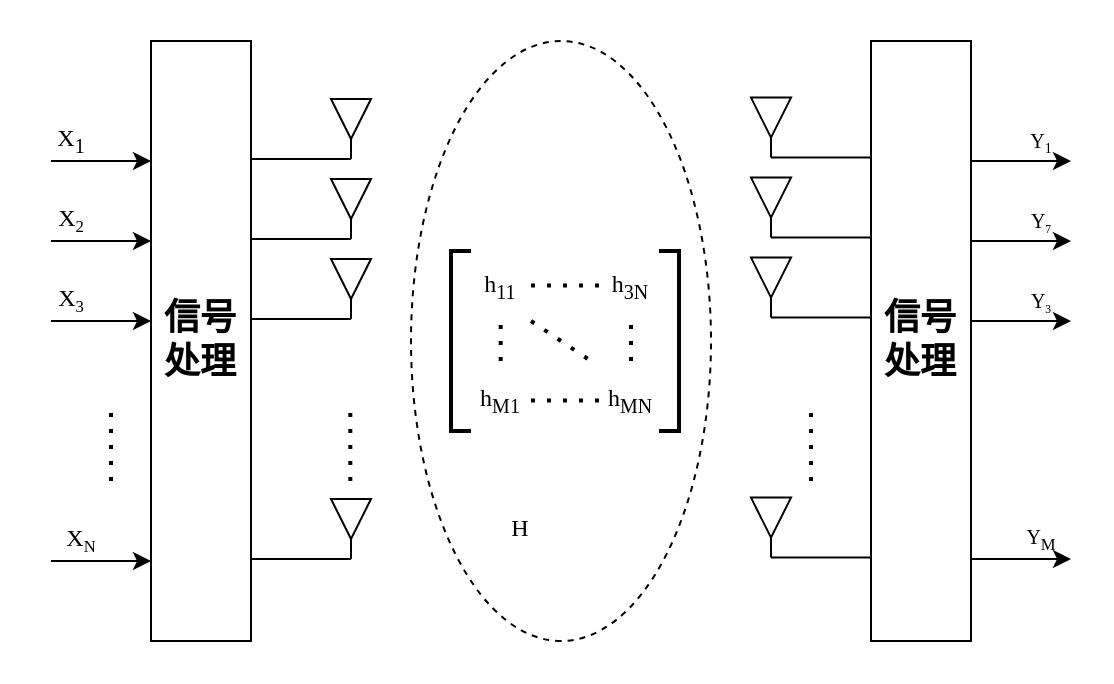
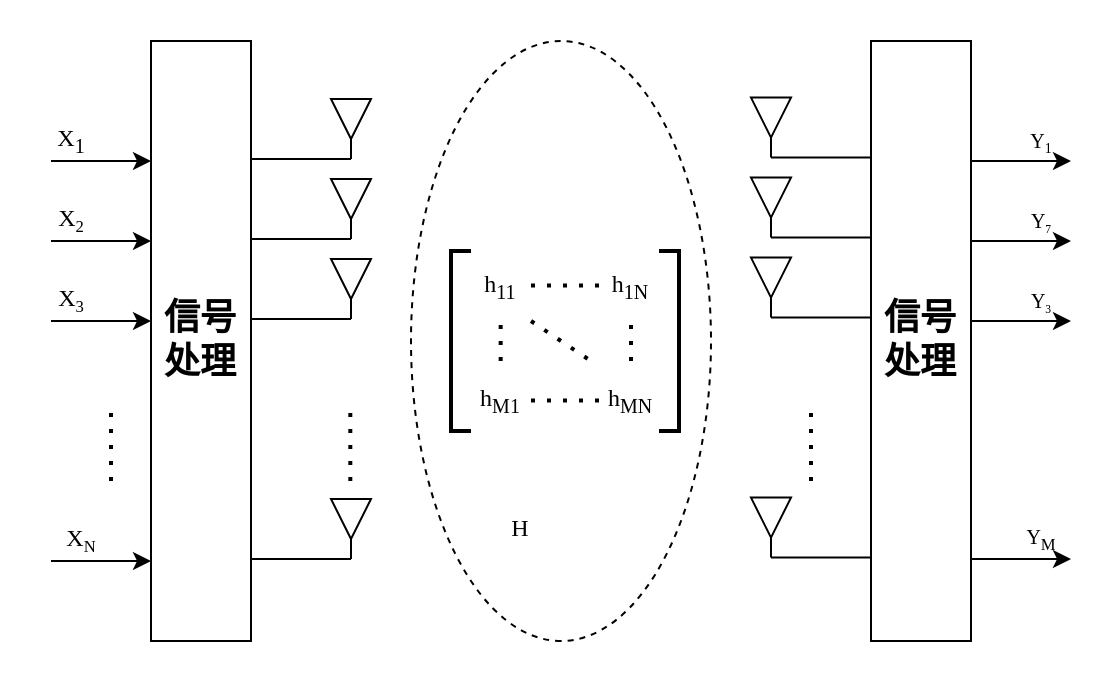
  <mxCell id="0" />
  <mxCell id="1" parent="0" />
  <mxCell id="2" value="&lt;h2&gt;&lt;font style=&quot;vertical-align: inherit&quot;&gt;&lt;font style=&quot;vertical-align: inherit&quot;&gt;&lt;font style=&quot;vertical-align: inherit&quot;&gt;&lt;font style=&quot;vertical-align: inherit&quot; face=&quot;Times New Roman&quot;&gt;信号处理&lt;/font&gt;&lt;/font&gt;&lt;/font&gt;&lt;/font&gt;&lt;/h2&gt;" style="whiteSpace=wrap;html=1;" vertex="1" parent="1"><mxGeometry x="75" y="20" width="50" height="300" as="geometry" /></mxCell>
  <mxCell id="3" value="&lt;h2&gt;&lt;font style=&quot;vertical-align: inherit&quot;&gt;&lt;font style=&quot;vertical-align: inherit&quot;&gt;&lt;font style=&quot;vertical-align: inherit&quot;&gt;&lt;font style=&quot;vertical-align: inherit&quot; face=&quot;Times New Roman&quot;&gt;信号处理&lt;/font&gt;&lt;/font&gt;&lt;/font&gt;&lt;/font&gt;&lt;/h2&gt;" style="whiteSpace=wrap;html=1;" vertex="1" parent="1"><mxGeometry x="435" y="20" width="50" height="300" as="geometry" /></mxCell>
  <mxCell id="4" value="" style="endArrow=classic;html=1;rounded=0;fontFamily=Times New Roman;" edge="1" parent="1"><mxGeometry width="50" height="50" relative="1" as="geometry"><mxPoint x="25" y="80" as="sourcePoint" /><mxPoint x="75" y="80" as="targetPoint" /></mxGeometry></mxCell>
  <mxCell id="5" value="" style="endArrow=classic;html=1;rounded=0;fontFamily=Times New Roman;" edge="1" parent="1"><mxGeometry width="50" height="50" relative="1" as="geometry"><mxPoint x="25" y="120" as="sourcePoint" /><mxPoint x="75" y="120" as="targetPoint" /></mxGeometry></mxCell>
  <mxCell id="6" value="" style="endArrow=classic;html=1;rounded=0;fontFamily=Times New Roman;" edge="1" parent="1"><mxGeometry width="50" height="50" relative="1" as="geometry"><mxPoint x="25" y="160" as="sourcePoint" /><mxPoint x="75" y="160" as="targetPoint" /></mxGeometry></mxCell>
  <mxCell id="7" value="" style="endArrow=classic;html=1;rounded=0;fontFamily=Times New Roman;" edge="1" parent="1"><mxGeometry width="50" height="50" relative="1" as="geometry"><mxPoint x="25" y="280" as="sourcePoint" /><mxPoint x="75" y="280" as="targetPoint" /></mxGeometry></mxCell>
  <mxCell id="8" value="" style="endArrow=none;dashed=1;html=1;dashPattern=1 3;strokeWidth=2;rounded=0;fontFamily=Times New Roman;" edge="1" parent="1"><mxGeometry width="50" height="50" relative="1" as="geometry"><mxPoint x="55" y="240" as="sourcePoint" /><mxPoint x="55" y="200" as="targetPoint" /></mxGeometry></mxCell>
  <mxCell id="9" value="X&lt;sub&gt;1&lt;/sub&gt;" style="text;html=1;align=center;verticalAlign=middle;resizable=0;points=[];autosize=1;strokeColor=none;fillColor=none;fontFamily=Times New Roman;" vertex="1" parent="1"><mxGeometry x="20" y="60" width="30" height="20" as="geometry" /></mxCell>
  <mxCell id="10" value="X&lt;span style=&quot;font-size: 10px&quot;&gt;&lt;sub&gt;2&lt;/sub&gt;&lt;/span&gt;" style="text;html=1;align=center;verticalAlign=middle;resizable=0;points=[];autosize=1;strokeColor=none;fillColor=none;fontFamily=Times New Roman;" vertex="1" parent="1"><mxGeometry x="20" y="100" width="30" height="20" as="geometry" /></mxCell>
  <mxCell id="11" value="X&lt;span style=&quot;font-size: 10px&quot;&gt;&lt;sub&gt;3&lt;/sub&gt;&lt;/span&gt;" style="text;html=1;align=center;verticalAlign=middle;resizable=0;points=[];autosize=1;strokeColor=none;fillColor=none;fontFamily=Times New Roman;" vertex="1" parent="1"><mxGeometry x="20" y="140" width="30" height="20" as="geometry" /></mxCell>
  <mxCell id="12" value="X&lt;span style=&quot;font-size: 10px&quot;&gt;&lt;sub&gt;N&lt;/sub&gt;&lt;/span&gt;" style="text;html=1;align=center;verticalAlign=middle;resizable=0;points=[];autosize=1;strokeColor=none;fillColor=none;fontFamily=Times New Roman;" vertex="1" parent="1"><mxGeometry x="25" y="260" width="30" height="20" as="geometry" /></mxCell>
  <mxCell id="13" value="" style="endArrow=none;html=1;rounded=0;fontFamily=Times New Roman;" edge="1" parent="1"><mxGeometry width="50" height="50" relative="1" as="geometry"><mxPoint x="125" y="79" as="sourcePoint" /><mxPoint x="175" y="79" as="targetPoint" /></mxGeometry></mxCell>
  <mxCell id="14" value="" style="endArrow=none;html=1;rounded=0;fontFamily=Times New Roman;" edge="1" parent="1"><mxGeometry width="50" height="50" relative="1" as="geometry"><mxPoint x="175" y="79" as="sourcePoint" /><mxPoint x="175" y="69" as="targetPoint" /></mxGeometry></mxCell>
  <mxCell id="15" value="" style="triangle;whiteSpace=wrap;html=1;fontFamily=Times New Roman;direction=south;" vertex="1" parent="1"><mxGeometry x="165" y="49" width="20" height="20" as="geometry" /></mxCell>
  <mxCell id="16" value="" style="endArrow=none;html=1;rounded=0;fontFamily=Times New Roman;" edge="1" parent="1"><mxGeometry width="50" height="50" relative="1" as="geometry"><mxPoint x="125" y="119" as="sourcePoint" /><mxPoint x="175" y="119" as="targetPoint" /></mxGeometry></mxCell>
  <mxCell id="17" value="" style="endArrow=none;html=1;rounded=0;fontFamily=Times New Roman;" edge="1" parent="1"><mxGeometry width="50" height="50" relative="1" as="geometry"><mxPoint x="175" y="119" as="sourcePoint" /><mxPoint x="175" y="109" as="targetPoint" /></mxGeometry></mxCell>
  <mxCell id="18" value="" style="triangle;whiteSpace=wrap;html=1;fontFamily=Times New Roman;direction=south;" vertex="1" parent="1"><mxGeometry x="165" y="89" width="20" height="20" as="geometry" /></mxCell>
  <mxCell id="19" value="" style="endArrow=none;html=1;rounded=0;fontFamily=Times New Roman;" edge="1" parent="1"><mxGeometry width="50" height="50" relative="1" as="geometry"><mxPoint x="125" y="159" as="sourcePoint" /><mxPoint x="175" y="159" as="targetPoint" /></mxGeometry></mxCell>
  <mxCell id="20" value="" style="endArrow=none;html=1;rounded=0;fontFamily=Times New Roman;" edge="1" parent="1"><mxGeometry width="50" height="50" relative="1" as="geometry"><mxPoint x="175" y="159" as="sourcePoint" /><mxPoint x="175" y="149" as="targetPoint" /></mxGeometry></mxCell>
  <mxCell id="21" value="" style="triangle;whiteSpace=wrap;html=1;fontFamily=Times New Roman;direction=south;" vertex="1" parent="1"><mxGeometry x="165" y="129" width="20" height="20" as="geometry" /></mxCell>
  <mxCell id="22" value="" style="endArrow=none;html=1;rounded=0;fontFamily=Times New Roman;" edge="1" parent="1"><mxGeometry width="50" height="50" relative="1" as="geometry"><mxPoint x="125" y="279" as="sourcePoint" /><mxPoint x="175" y="279" as="targetPoint" /></mxGeometry></mxCell>
  <mxCell id="23" value="" style="endArrow=none;html=1;rounded=0;fontFamily=Times New Roman;" edge="1" parent="1"><mxGeometry width="50" height="50" relative="1" as="geometry"><mxPoint x="175" y="279" as="sourcePoint" /><mxPoint x="175" y="269" as="targetPoint" /></mxGeometry></mxCell>
  <mxCell id="24" value="" style="triangle;whiteSpace=wrap;html=1;fontFamily=Times New Roman;direction=south;" vertex="1" parent="1"><mxGeometry x="165" y="249" width="20" height="20" as="geometry" /></mxCell>
  <mxCell id="25" value="" style="endArrow=none;dashed=1;html=1;dashPattern=1 3;strokeWidth=2;rounded=0;fontFamily=Times New Roman;" edge="1" parent="1"><mxGeometry width="50" height="50" relative="1" as="geometry"><mxPoint x="174.66" y="240" as="sourcePoint" /><mxPoint x="174.66" y="200" as="targetPoint" /></mxGeometry></mxCell>
  <mxCell id="26" value="" style="ellipse;whiteSpace=wrap;html=1;align=center;dashed=1;fontFamily=Times New Roman;direction=south;" vertex="1" parent="1"><mxGeometry x="205" y="20" width="150" height="300" as="geometry" /></mxCell>
  <mxCell id="27" value="" style="strokeWidth=2;html=1;shape=mxgraph.flowchart.annotation_1;align=left;pointerEvents=1;fontFamily=Times New Roman;" vertex="1" parent="1"><mxGeometry x="225" y="125" width="10" height="90" as="geometry" /></mxCell>
  <mxCell id="28" value="" style="strokeWidth=2;html=1;shape=mxgraph.flowchart.annotation_1;align=left;pointerEvents=1;fontFamily=Times New Roman;direction=west;" vertex="1" parent="1"><mxGeometry x="329" y="125" width="10" height="90" as="geometry" /></mxCell>
  <mxCell id="29" value="h&lt;sub&gt;11&lt;/sub&gt;" style="text;html=1;strokeColor=none;fillColor=none;align=center;verticalAlign=middle;whiteSpace=wrap;rounded=0;fontFamily=Times New Roman;" vertex="1" parent="1"><mxGeometry x="235" y="135" width="30" height="15" as="geometry" /></mxCell>
  <mxCell id="30" value="" style="endArrow=none;dashed=1;html=1;dashPattern=1 3;strokeWidth=2;rounded=0;fontFamily=Times New Roman;" edge="1" parent="1"><mxGeometry width="50" height="50" relative="1" as="geometry"><mxPoint x="249.83" y="180" as="sourcePoint" /><mxPoint x="249.83" y="160" as="targetPoint" /></mxGeometry></mxCell>
  <mxCell id="31" value="h&lt;sub&gt;M1&lt;/sub&gt;" style="text;html=1;strokeColor=none;fillColor=none;align=center;verticalAlign=middle;whiteSpace=wrap;rounded=0;fontFamily=Times New Roman;" vertex="1" parent="1"><mxGeometry x="220" y="185" width="60" height="30" as="geometry" /></mxCell>
  <mxCell id="32" value="" style="endArrow=none;dashed=1;html=1;dashPattern=1 3;strokeWidth=2;rounded=0;fontFamily=Times New Roman;" edge="1" parent="1"><mxGeometry width="50" height="50" relative="1" as="geometry"><mxPoint x="265" y="142.26" as="sourcePoint" /><mxPoint x="305" y="142.26" as="targetPoint" /></mxGeometry></mxCell>
  <mxCell id="33" value="" style="endArrow=none;dashed=1;html=1;dashPattern=1 3;strokeWidth=2;rounded=0;fontFamily=Times New Roman;" edge="1" parent="1"><mxGeometry width="50" height="50" relative="1" as="geometry"><mxPoint x="265" y="160" as="sourcePoint" /><mxPoint x="295" y="180" as="targetPoint" /></mxGeometry></mxCell>
  <mxCell id="34" value="" style="endArrow=none;dashed=1;html=1;dashPattern=1 3;strokeWidth=2;rounded=0;fontFamily=Times New Roman;" edge="1" parent="1"><mxGeometry width="50" height="50" relative="1" as="geometry"><mxPoint x="265" y="199.76" as="sourcePoint" /><mxPoint x="305" y="199.76" as="targetPoint" /></mxGeometry></mxCell>
  <mxCell id="35" value="" style="endArrow=none;dashed=1;html=1;dashPattern=1 3;strokeWidth=2;rounded=0;fontFamily=Times New Roman;" edge="1" parent="1"><mxGeometry width="50" height="50" relative="1" as="geometry"><mxPoint x="315" y="180" as="sourcePoint" /><mxPoint x="315" y="160" as="targetPoint" /></mxGeometry></mxCell>
- <mxCell id="36" value="h&lt;sub&gt;3N&lt;/sub&gt;" style="text;html=1;strokeColor=none;fillColor=none;align=center;verticalAlign=middle;whiteSpace=wrap;rounded=0;fontFamily=Times New Roman;" vertex="1" parent="1"><mxGeometry x="285" y="127.5" width="60" height="30" as="geometry" /></mxCell>
+ <mxCell id="36" value="h&lt;sub&gt;1N&lt;/sub&gt;" style="text;html=1;strokeColor=none;fillColor=none;align=center;verticalAlign=middle;whiteSpace=wrap;rounded=0;fontFamily=Times New Roman;" vertex="1" parent="1"><mxGeometry x="285" y="127.5" width="60" height="30" as="geometry" /></mxCell>
  <mxCell id="37" value="h&lt;sub&gt;MN&lt;/sub&gt;" style="text;html=1;strokeColor=none;fillColor=none;align=center;verticalAlign=middle;whiteSpace=wrap;rounded=0;fontFamily=Times New Roman;" vertex="1" parent="1"><mxGeometry x="285" y="185" width="60" height="30" as="geometry" /></mxCell>
  <mxCell id="38" value="H" style="text;html=1;strokeColor=none;fillColor=none;align=center;verticalAlign=middle;whiteSpace=wrap;rounded=0;fontFamily=Times New Roman;" vertex="1" parent="1"><mxGeometry x="230" y="249" width="60" height="30" as="geometry" /></mxCell>
  <mxCell id="39" value="" style="endArrow=none;html=1;rounded=0;fontFamily=Times New Roman;" edge="1" parent="1"><mxGeometry width="50" height="50" relative="1" as="geometry"><mxPoint x="435" y="78.31" as="sourcePoint" /><mxPoint x="385" y="78.31" as="targetPoint" /></mxGeometry></mxCell>
  <mxCell id="40" value="" style="endArrow=none;html=1;rounded=0;fontFamily=Times New Roman;" edge="1" parent="1"><mxGeometry width="50" height="50" relative="1" as="geometry"><mxPoint x="385" y="78.31" as="sourcePoint" /><mxPoint x="385" y="68.31" as="targetPoint" /></mxGeometry></mxCell>
  <mxCell id="41" value="" style="triangle;whiteSpace=wrap;html=1;fontFamily=Times New Roman;direction=south;" vertex="1" parent="1"><mxGeometry x="375" y="48.31" width="20" height="20" as="geometry" /></mxCell>
  <mxCell id="42" value="" style="endArrow=none;html=1;rounded=0;fontFamily=Times New Roman;" edge="1" parent="1"><mxGeometry width="50" height="50" relative="1" as="geometry"><mxPoint x="435" y="118.31" as="sourcePoint" /><mxPoint x="385" y="118.31" as="targetPoint" /></mxGeometry></mxCell>
  <mxCell id="43" value="" style="endArrow=none;html=1;rounded=0;fontFamily=Times New Roman;" edge="1" parent="1"><mxGeometry width="50" height="50" relative="1" as="geometry"><mxPoint x="385" y="118.31" as="sourcePoint" /><mxPoint x="385" y="108.31" as="targetPoint" /></mxGeometry></mxCell>
  <mxCell id="44" value="" style="triangle;whiteSpace=wrap;html=1;fontFamily=Times New Roman;direction=south;" vertex="1" parent="1"><mxGeometry x="375" y="88.31" width="20" height="20" as="geometry" /></mxCell>
  <mxCell id="45" value="" style="endArrow=none;html=1;rounded=0;fontFamily=Times New Roman;" edge="1" parent="1"><mxGeometry width="50" height="50" relative="1" as="geometry"><mxPoint x="435" y="158.31" as="sourcePoint" /><mxPoint x="385" y="158.31" as="targetPoint" /></mxGeometry></mxCell>
  <mxCell id="46" value="" style="endArrow=none;html=1;rounded=0;fontFamily=Times New Roman;" edge="1" parent="1"><mxGeometry width="50" height="50" relative="1" as="geometry"><mxPoint x="385" y="158.31" as="sourcePoint" /><mxPoint x="385" y="148.31" as="targetPoint" /></mxGeometry></mxCell>
  <mxCell id="47" value="" style="triangle;whiteSpace=wrap;html=1;fontFamily=Times New Roman;direction=south;" vertex="1" parent="1"><mxGeometry x="375" y="128.31" width="20" height="20" as="geometry" /></mxCell>
  <mxCell id="48" value="" style="endArrow=none;html=1;rounded=0;fontFamily=Times New Roman;" edge="1" parent="1"><mxGeometry width="50" height="50" relative="1" as="geometry"><mxPoint x="435" y="278.31" as="sourcePoint" /><mxPoint x="385" y="278.31" as="targetPoint" /></mxGeometry></mxCell>
  <mxCell id="49" value="" style="endArrow=none;html=1;rounded=0;fontFamily=Times New Roman;" edge="1" parent="1"><mxGeometry width="50" height="50" relative="1" as="geometry"><mxPoint x="385" y="278.31" as="sourcePoint" /><mxPoint x="385" y="268.31" as="targetPoint" /></mxGeometry></mxCell>
  <mxCell id="50" value="" style="triangle;whiteSpace=wrap;html=1;fontFamily=Times New Roman;direction=south;" vertex="1" parent="1"><mxGeometry x="375" y="248.31" width="20" height="20" as="geometry" /></mxCell>
  <mxCell id="51" value="" style="endArrow=none;dashed=1;html=1;dashPattern=1 3;strokeWidth=2;rounded=0;fontFamily=Times New Roman;" edge="1" parent="1"><mxGeometry width="50" height="50" relative="1" as="geometry"><mxPoint x="405" y="240" as="sourcePoint" /><mxPoint x="405" y="200" as="targetPoint" /></mxGeometry></mxCell>
  <mxCell id="52" value="" style="endArrow=classic;html=1;rounded=0;fontFamily=Times New Roman;" edge="1" parent="1"><mxGeometry width="50" height="50" relative="1" as="geometry"><mxPoint x="485" y="80" as="sourcePoint" /><mxPoint x="535" y="80" as="targetPoint" /></mxGeometry></mxCell>
  <mxCell id="53" value="" style="endArrow=classic;html=1;rounded=0;fontFamily=Times New Roman;" edge="1" parent="1"><mxGeometry width="50" height="50" relative="1" as="geometry"><mxPoint x="485" y="120" as="sourcePoint" /><mxPoint x="535" y="120" as="targetPoint" /></mxGeometry></mxCell>
  <mxCell id="54" value="" style="endArrow=classic;html=1;rounded=0;fontFamily=Times New Roman;" edge="1" parent="1"><mxGeometry width="50" height="50" relative="1" as="geometry"><mxPoint x="485" y="160" as="sourcePoint" /><mxPoint x="535" y="160" as="targetPoint" /></mxGeometry></mxCell>
  <mxCell id="55" value="" style="endArrow=classic;html=1;rounded=0;fontFamily=Times New Roman;" edge="1" parent="1"><mxGeometry width="50" height="50" relative="1" as="geometry"><mxPoint x="485" y="279" as="sourcePoint" /><mxPoint x="535" y="279" as="targetPoint" /></mxGeometry></mxCell>
  <mxCell id="56" value="&lt;span style=&quot;font-size: 10px&quot;&gt;Y&lt;/span&gt;&lt;span style=&quot;font-size: 8.333px&quot;&gt;&lt;sub&gt;1&lt;/sub&gt;&lt;/span&gt;" style="text;html=1;align=center;verticalAlign=middle;resizable=0;points=[];autosize=1;strokeColor=none;fillColor=none;fontFamily=Times New Roman;" vertex="1" parent="1"><mxGeometry x="505" y="60" width="30" height="20" as="geometry" /></mxCell>
  <mxCell id="57" value="&lt;span style=&quot;font-size: 10px&quot;&gt;Y&lt;/span&gt;&lt;span style=&quot;font-size: 6.944px&quot;&gt;&lt;sub&gt;7&lt;/sub&gt;&lt;/span&gt;" style="text;html=1;align=center;verticalAlign=middle;resizable=0;points=[];autosize=1;strokeColor=none;fillColor=none;fontFamily=Times New Roman;" vertex="1" parent="1"><mxGeometry x="505" y="100" width="30" height="20" as="geometry" /></mxCell>
  <mxCell id="58" value="&lt;span style=&quot;font-size: 10px&quot;&gt;Y&lt;/span&gt;&lt;span style=&quot;font-size: 6.944px&quot;&gt;&lt;sub&gt;3&lt;/sub&gt;&lt;/span&gt;" style="text;html=1;align=center;verticalAlign=middle;resizable=0;points=[];autosize=1;strokeColor=none;fillColor=none;fontFamily=Times New Roman;" vertex="1" parent="1"><mxGeometry x="505" y="140" width="30" height="20" as="geometry" /></mxCell>
  <mxCell id="59" value="&lt;span style=&quot;font-size: 10px&quot;&gt;Y&lt;sub&gt;M&lt;/sub&gt;&lt;/span&gt;" style="text;html=1;align=center;verticalAlign=middle;resizable=0;points=[];autosize=1;strokeColor=none;fillColor=none;fontFamily=Times New Roman;" vertex="1" parent="1"><mxGeometry x="505" y="259" width="30" height="20" as="geometry" /></mxCell>
